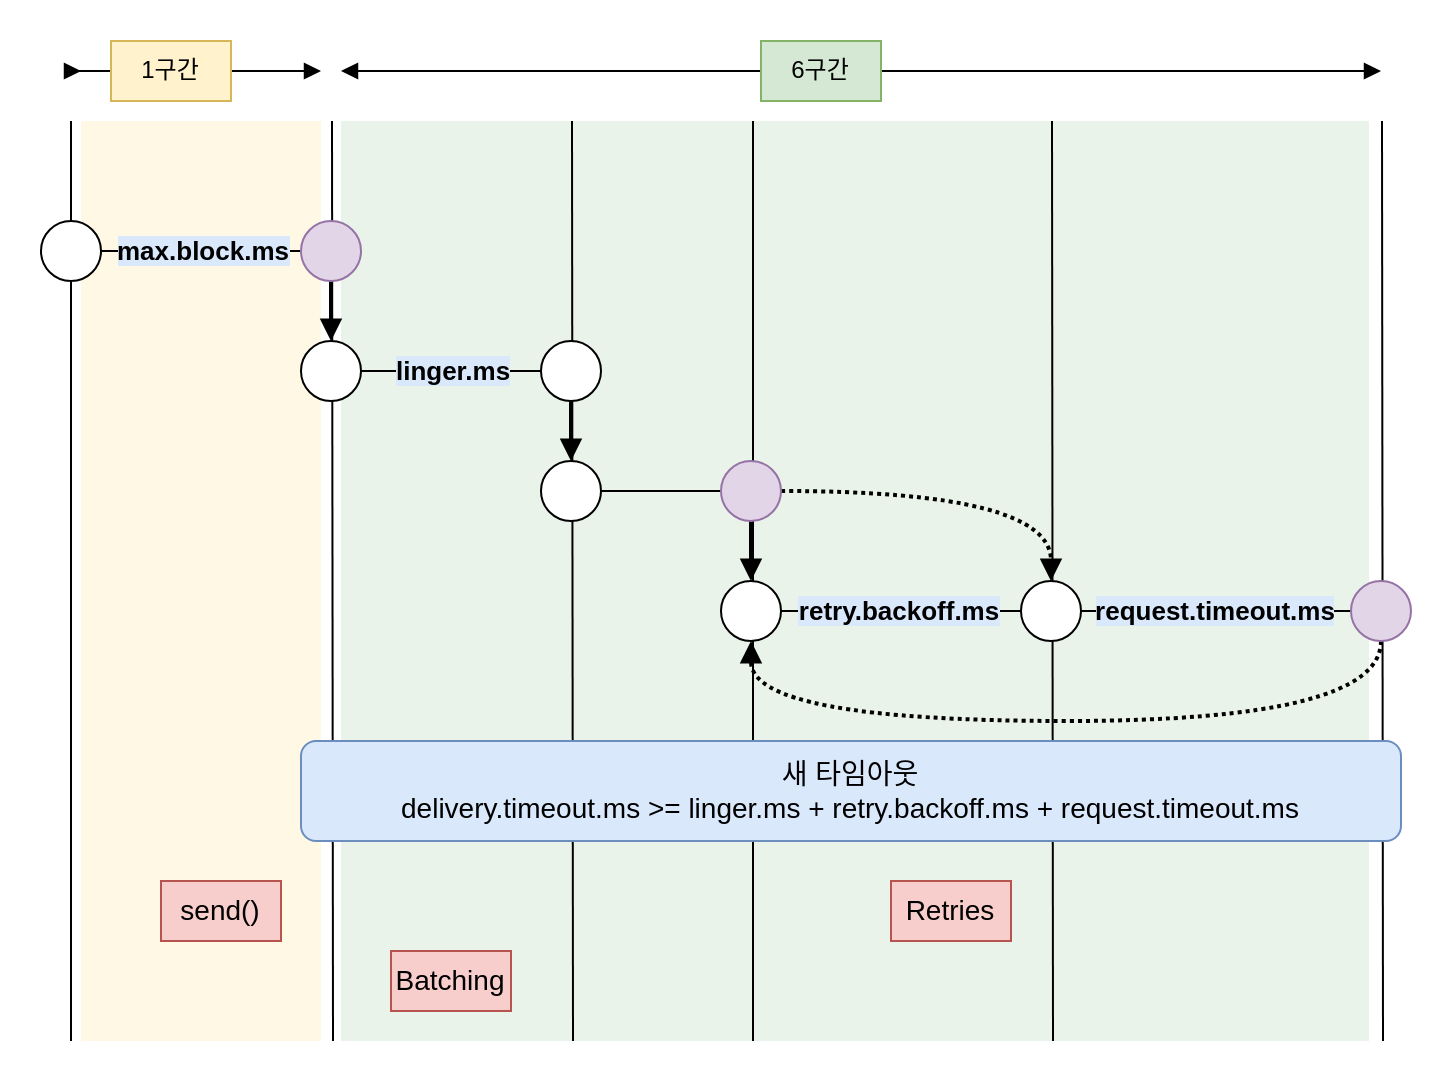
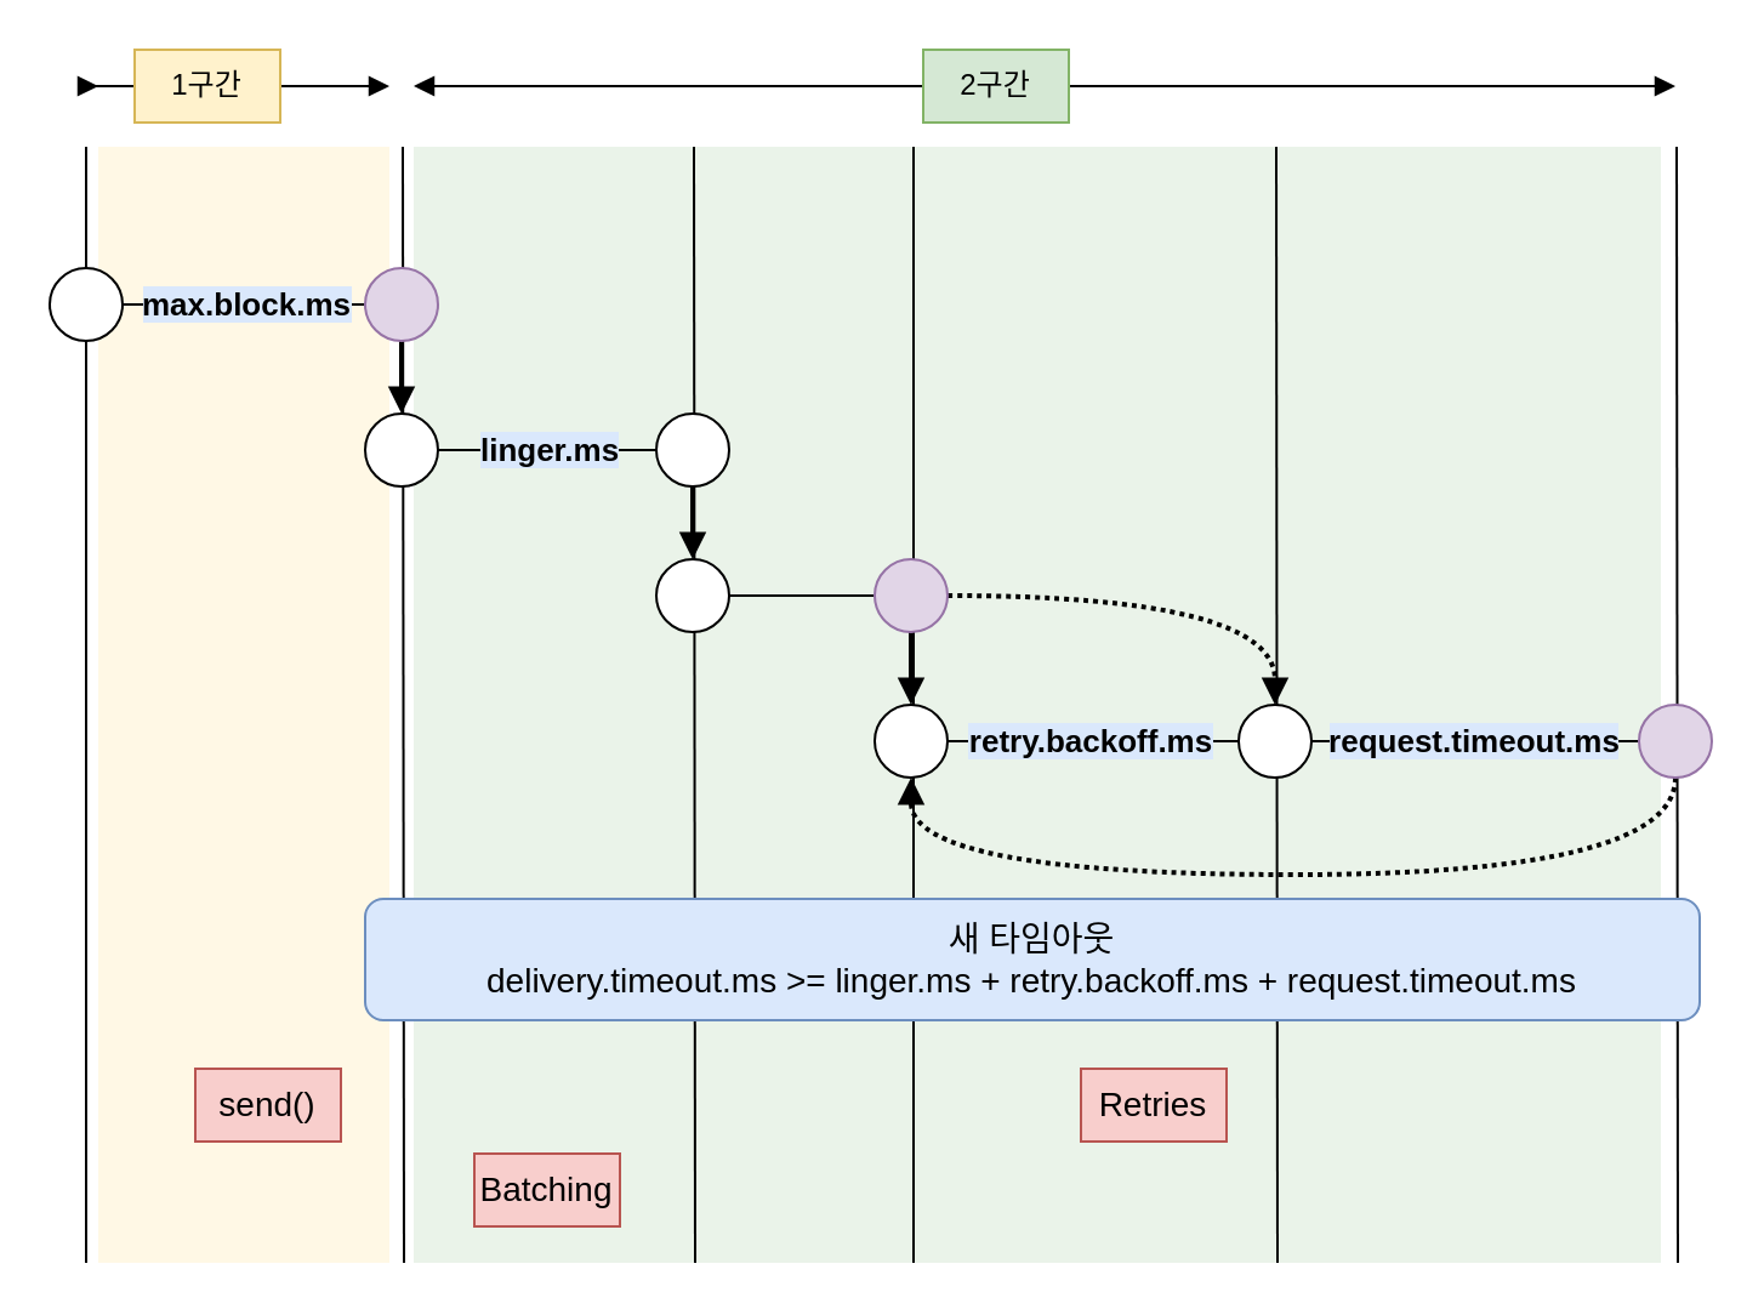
  <mxCell id="0" />
  <mxCell id="1" parent="0" />
  <mxCell id="2" value="" style="rounded=0;whiteSpace=wrap;html=1;fillColor=#d5e8d4;strokeColor=none;opacity=50;" vertex="1" parent="1"><mxGeometry x="170" y="60" width="514" height="460" as="geometry" /></mxCell>
  <mxCell id="3" value="" style="rounded=0;whiteSpace=wrap;html=1;fillColor=#fff2cc;strokeColor=none;opacity=50;" vertex="1" parent="1"><mxGeometry x="40" y="60" width="120" height="460" as="geometry" /></mxCell>
  <mxCell id="4" value="" style="endArrow=none;html=1;rounded=0;strokeWidth=1;" edge="1" parent="1"><mxGeometry width="50" height="50" relative="1" as="geometry"><mxPoint x="691" y="520" as="sourcePoint" /><mxPoint x="690.5" y="60" as="targetPoint" /></mxGeometry></mxCell>
  <mxCell id="5" value="" style="endArrow=none;html=1;rounded=0;strokeWidth=1;" edge="1" parent="1"><mxGeometry width="50" height="50" relative="1" as="geometry"><mxPoint x="526" y="520" as="sourcePoint" /><mxPoint x="525.5" y="60" as="targetPoint" /></mxGeometry></mxCell>
  <mxCell id="6" value="" style="endArrow=none;html=1;rounded=0;strokeWidth=1;" edge="1" parent="1"><mxGeometry width="50" height="50" relative="1" as="geometry"><mxPoint x="376" y="520" as="sourcePoint" /><mxPoint x="376" y="60" as="targetPoint" /></mxGeometry></mxCell>
  <mxCell id="7" value="" style="endArrow=none;html=1;rounded=0;strokeWidth=1;" edge="1" parent="1"><mxGeometry width="50" height="50" relative="1" as="geometry"><mxPoint x="286" y="520" as="sourcePoint" /><mxPoint x="285.5" y="60" as="targetPoint" /></mxGeometry></mxCell>
  <mxCell id="8" value="" style="endArrow=none;html=1;rounded=0;strokeWidth=1;" edge="1" parent="1"><mxGeometry width="50" height="50" relative="1" as="geometry"><mxPoint x="166" y="520" as="sourcePoint" /><mxPoint x="165.5" y="60" as="targetPoint" /></mxGeometry></mxCell>
  <mxCell id="9" value="" style="endArrow=none;html=1;rounded=0;strokeWidth=1;" edge="1" parent="1"><mxGeometry width="50" height="50" relative="1" as="geometry"><mxPoint x="35" y="520" as="sourcePoint" /><mxPoint x="35" y="60" as="targetPoint" /></mxGeometry></mxCell>
  <mxCell id="10" style="edgeStyle=orthogonalEdgeStyle;rounded=0;orthogonalLoop=1;jettySize=auto;html=1;endArrow=none;endFill=0;" edge="1" parent="1" source="12" target="14"><mxGeometry relative="1" as="geometry" /></mxCell>
  <mxCell id="11" value="max.block.ms" style="edgeLabel;html=1;align=center;verticalAlign=middle;resizable=0;points=[];fontSize=13;labelBackgroundColor=#DAE8FC;fontStyle=1" vertex="1" connectable="0" parent="10"><mxGeometry x="-0.74" y="3" relative="1" as="geometry"><mxPoint x="37" y="2" as="offset" /></mxGeometry></mxCell>
  <mxCell id="12" value="" style="ellipse;whiteSpace=wrap;html=1;aspect=fixed;" vertex="1" parent="1"><mxGeometry x="20" y="110" width="30" height="30" as="geometry" /></mxCell>
  <mxCell id="13" style="edgeStyle=orthogonalEdgeStyle;rounded=0;orthogonalLoop=1;jettySize=auto;html=1;entryX=0.5;entryY=0;entryDx=0;entryDy=0;endArrow=block;endFill=1;strokeWidth=2;" edge="1" parent="1" source="14" target="17"><mxGeometry relative="1" as="geometry" /></mxCell>
  <mxCell id="14" value="" style="ellipse;whiteSpace=wrap;html=1;aspect=fixed;fillColor=#e1d5e7;strokeColor=#9673a6;" vertex="1" parent="1"><mxGeometry x="150" y="110" width="30" height="30" as="geometry" /></mxCell>
  <mxCell id="15" style="edgeStyle=orthogonalEdgeStyle;rounded=0;orthogonalLoop=1;jettySize=auto;html=1;entryX=0;entryY=0.5;entryDx=0;entryDy=0;endArrow=none;endFill=0;" edge="1" parent="1" source="17" target="19"><mxGeometry relative="1" as="geometry" /></mxCell>
  <mxCell id="16" value="linger.ms" style="edgeLabel;html=1;align=center;verticalAlign=middle;resizable=0;points=[];fontSize=13;labelBackgroundColor=#DAE8FC;fontStyle=1" vertex="1" connectable="0" parent="15"><mxGeometry x="-0.578" y="-1" relative="1" as="geometry"><mxPoint x="26" y="-2" as="offset" /></mxGeometry></mxCell>
  <mxCell id="17" value="" style="ellipse;whiteSpace=wrap;html=1;aspect=fixed;" vertex="1" parent="1"><mxGeometry x="150" y="170" width="30" height="30" as="geometry" /></mxCell>
  <mxCell id="18" style="edgeStyle=orthogonalEdgeStyle;rounded=0;orthogonalLoop=1;jettySize=auto;html=1;entryX=0.5;entryY=0;entryDx=0;entryDy=0;endArrow=block;endFill=1;strokeWidth=2;" edge="1" parent="1" source="19" target="21"><mxGeometry relative="1" as="geometry" /></mxCell>
  <mxCell id="19" value="" style="ellipse;whiteSpace=wrap;html=1;aspect=fixed;" vertex="1" parent="1"><mxGeometry x="270" y="170" width="30" height="30" as="geometry" /></mxCell>
  <mxCell id="20" style="edgeStyle=orthogonalEdgeStyle;rounded=0;orthogonalLoop=1;jettySize=auto;html=1;entryX=0;entryY=0.5;entryDx=0;entryDy=0;endArrow=none;endFill=0;" edge="1" parent="1" source="21" target="24"><mxGeometry relative="1" as="geometry" /></mxCell>
  <mxCell id="21" value="" style="ellipse;whiteSpace=wrap;html=1;aspect=fixed;" vertex="1" parent="1"><mxGeometry x="270" y="230" width="30" height="30" as="geometry" /></mxCell>
  <mxCell id="22" style="edgeStyle=orthogonalEdgeStyle;rounded=0;orthogonalLoop=1;jettySize=auto;html=1;entryX=0.5;entryY=0;entryDx=0;entryDy=0;endArrow=block;endFill=1;strokeWidth=2;" edge="1" parent="1" source="24" target="27"><mxGeometry relative="1" as="geometry" /></mxCell>
  <mxCell id="23" style="edgeStyle=orthogonalEdgeStyle;rounded=0;orthogonalLoop=1;jettySize=auto;html=1;entryX=0.5;entryY=0;entryDx=0;entryDy=0;endArrow=block;endFill=1;curved=1;dashed=1;dashPattern=1 1;strokeWidth=2;" edge="1" parent="1" source="24" target="30"><mxGeometry relative="1" as="geometry" /></mxCell>
  <mxCell id="24" value="" style="ellipse;whiteSpace=wrap;html=1;aspect=fixed;fillColor=#e1d5e7;strokeColor=#9673a6;" vertex="1" parent="1"><mxGeometry x="360" y="230" width="30" height="30" as="geometry" /></mxCell>
  <mxCell id="25" style="edgeStyle=orthogonalEdgeStyle;rounded=0;orthogonalLoop=1;jettySize=auto;html=1;entryX=0;entryY=0.5;entryDx=0;entryDy=0;endArrow=none;endFill=0;" edge="1" parent="1" source="27" target="30"><mxGeometry relative="1" as="geometry" /></mxCell>
  <mxCell id="26" value="retry.backoff.ms" style="edgeLabel;html=1;align=center;verticalAlign=middle;resizable=0;points=[];fontSize=13;labelBackgroundColor=#DAE8FC;fontStyle=1" vertex="1" connectable="0" parent="25"><mxGeometry x="-0.6" y="1" relative="1" as="geometry"><mxPoint x="34" as="offset" /></mxGeometry></mxCell>
  <mxCell id="27" value="" style="ellipse;whiteSpace=wrap;html=1;aspect=fixed;" vertex="1" parent="1"><mxGeometry x="360" y="290" width="30" height="30" as="geometry" /></mxCell>
  <mxCell id="28" style="edgeStyle=orthogonalEdgeStyle;rounded=0;orthogonalLoop=1;jettySize=auto;html=1;entryX=0;entryY=0.5;entryDx=0;entryDy=0;endArrow=none;endFill=0;" edge="1" parent="1" source="30" target="32"><mxGeometry relative="1" as="geometry" /></mxCell>
  <mxCell id="29" value="request.timeout.ms" style="edgeLabel;html=1;align=center;verticalAlign=middle;resizable=0;points=[];fontSize=13;labelBackgroundColor=#DAE8FC;fontStyle=1" vertex="1" connectable="0" parent="28"><mxGeometry x="-0.683" y="4" relative="1" as="geometry"><mxPoint x="45" y="3" as="offset" /></mxGeometry></mxCell>
  <mxCell id="30" value="" style="ellipse;whiteSpace=wrap;html=1;aspect=fixed;" vertex="1" parent="1"><mxGeometry x="510" y="290" width="30" height="30" as="geometry" /></mxCell>
  <mxCell id="31" style="edgeStyle=orthogonalEdgeStyle;rounded=0;orthogonalLoop=1;jettySize=auto;html=1;entryX=0.5;entryY=1;entryDx=0;entryDy=0;endArrow=block;endFill=1;curved=1;dashed=1;dashPattern=1 1;strokeWidth=2;" edge="1" parent="1" source="32" target="27"><mxGeometry relative="1" as="geometry"><Array as="points"><mxPoint x="690" y="360" /><mxPoint x="375" y="360" /></Array></mxGeometry></mxCell>
  <mxCell id="32" value="" style="ellipse;whiteSpace=wrap;html=1;aspect=fixed;fillColor=#e1d5e7;strokeColor=#9673a6;" vertex="1" parent="1"><mxGeometry x="675" y="290" width="30" height="30" as="geometry" /></mxCell>
  <mxCell id="33" value="send()" style="text;html=1;strokeColor=#b85450;fillColor=#f8cecc;align=center;verticalAlign=middle;whiteSpace=wrap;rounded=0;fontSize=14;" vertex="1" parent="1"><mxGeometry x="80" y="440" width="60" height="30" as="geometry" /></mxCell>
  <mxCell id="34" value="Batching" style="text;html=1;strokeColor=#b85450;fillColor=#f8cecc;align=center;verticalAlign=middle;whiteSpace=wrap;rounded=0;fontSize=14;" vertex="1" parent="1"><mxGeometry x="195" y="475" width="60" height="30" as="geometry" /></mxCell>
  <mxCell id="35" value="Retries" style="text;html=1;strokeColor=#b85450;fillColor=#f8cecc;align=center;verticalAlign=middle;whiteSpace=wrap;rounded=0;fontSize=14;" vertex="1" parent="1"><mxGeometry x="445" y="440" width="60" height="30" as="geometry" /></mxCell>
  <mxCell id="36" style="edgeStyle=orthogonalEdgeStyle;rounded=0;orthogonalLoop=1;jettySize=auto;html=1;endArrow=block;endFill=1;" edge="1" parent="1" source="38"><mxGeometry relative="1" as="geometry"><mxPoint x="40" y="35" as="targetPoint" /></mxGeometry></mxCell>
  <mxCell id="37" style="edgeStyle=orthogonalEdgeStyle;rounded=0;orthogonalLoop=1;jettySize=auto;html=1;endArrow=block;endFill=1;" edge="1" parent="1" source="38"><mxGeometry relative="1" as="geometry"><mxPoint x="160" y="35" as="targetPoint" /></mxGeometry></mxCell>
  <mxCell id="38" value="1구간" style="text;html=1;strokeColor=#d6b656;fillColor=#fff2cc;align=center;verticalAlign=middle;whiteSpace=wrap;rounded=0;" vertex="1" parent="1"><mxGeometry x="55" y="20" width="60" height="30" as="geometry" /></mxCell>
  <mxCell id="39" style="edgeStyle=orthogonalEdgeStyle;rounded=0;orthogonalLoop=1;jettySize=auto;html=1;endArrow=block;endFill=1;" edge="1" parent="1" source="41"><mxGeometry relative="1" as="geometry"><mxPoint x="170" y="35" as="targetPoint" /></mxGeometry></mxCell>
  <mxCell id="40" style="edgeStyle=orthogonalEdgeStyle;rounded=0;orthogonalLoop=1;jettySize=auto;html=1;endArrow=block;endFill=1;" edge="1" parent="1" source="41"><mxGeometry relative="1" as="geometry"><mxPoint x="690" y="35" as="targetPoint" /></mxGeometry></mxCell>
- <mxCell id="41" value="6구간" style="text;html=1;strokeColor=#82b366;fillColor=#d5e8d4;align=center;verticalAlign=middle;whiteSpace=wrap;rounded=0;" vertex="1" parent="1"><mxGeometry x="380" y="20" width="60" height="30" as="geometry" /></mxCell>
+ <mxCell id="41" value="2구간" style="text;html=1;strokeColor=#82b366;fillColor=#d5e8d4;align=center;verticalAlign=middle;whiteSpace=wrap;rounded=0;" vertex="1" parent="1"><mxGeometry x="380" y="20" width="60" height="30" as="geometry" /></mxCell>
  <mxCell id="42" value="새 타임아웃&lt;br style=&quot;font-size: 14px;&quot;&gt;delivery.timeout.ms &amp;gt;= linger.ms + retry.backoff.ms + request.timeout.ms" style="rounded=1;whiteSpace=wrap;html=1;fontSize=14;fillColor=#dae8fc;strokeColor=#6c8ebf;" vertex="1" parent="1"><mxGeometry x="150" y="370" width="550" height="50" as="geometry" /></mxCell>
